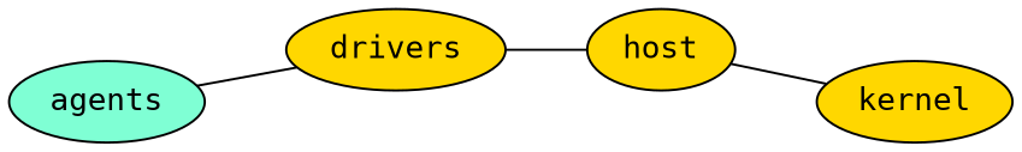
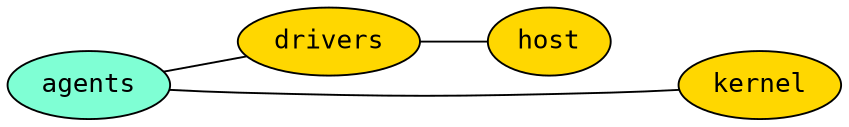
  graph {
    fontname="DejaVu Sans Mono"
    rankdir=LR
    node [fillcolor=gold fontname="DejaVu Sans Mono" style=filled]
    edge [fontname="DejaVu Sans Mono"]
    drivers
    host
    agents [fillcolor=aquamarine]
    kernel
    drivers -- host
    agents -- drivers
-   host -- kernel
+   agents -- kernel
  }
